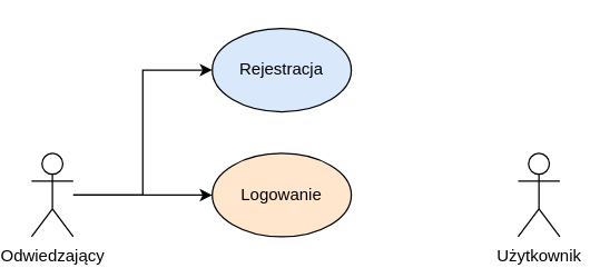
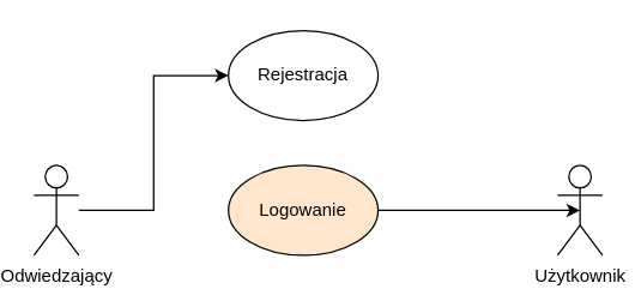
  <mxCell id="0" />
  <mxCell id="1" parent="0" />
- <mxCell id="2" style="edgeStyle=orthogonalEdgeStyle;rounded=0;orthogonalLoop=1;jettySize=auto;html=1;entryX=0;entryY=0.5;entryDx=0;entryDy=0;" edge="1" parent="1" source="4" target="6"><mxGeometry relative="1" as="geometry" /></mxCell>
  <mxCell id="3" style="edgeStyle=orthogonalEdgeStyle;rounded=0;orthogonalLoop=1;jettySize=auto;html=1;entryX=0;entryY=0.5;entryDx=0;entryDy=0;" edge="1" parent="1" source="4" target="8"><mxGeometry relative="1" as="geometry" /></mxCell>
  <mxCell id="4" value="Odwiedzający" style="shape=umlActor;verticalLabelPosition=bottom;verticalAlign=top;html=1;outlineConnect=0;" vertex="1" parent="1"><mxGeometry x="20" y="110" width="30" height="60" as="geometry" /></mxCell>
+ <mxCell id="5" style="edgeStyle=orthogonalEdgeStyle;rounded=0;orthogonalLoop=1;jettySize=auto;html=1;entryX=0.5;entryY=0.5;entryDx=0;entryDy=0;entryPerimeter=0;" edge="1" parent="1" source="6" target="7"><mxGeometry relative="1" as="geometry" /></mxCell>
  <mxCell id="6" value="Logowanie" style="ellipse;whiteSpace=wrap;html=1;fillColor=#ffe6cc;" vertex="1" parent="1"><mxGeometry x="150" y="110" width="100" height="60" as="geometry" /></mxCell>
  <mxCell id="7" value="Użytkownik" style="shape=umlActor;verticalLabelPosition=bottom;verticalAlign=top;html=1;outlineConnect=0;" vertex="1" parent="1"><mxGeometry x="370" y="110" width="30" height="60" as="geometry" /></mxCell>
- <mxCell id="8" value="Rejestracja" style="ellipse;whiteSpace=wrap;html=1;fillColor=#dae8fc;" vertex="1" parent="1"><mxGeometry x="150" y="20" width="100" height="60" as="geometry" /></mxCell>
+ <mxCell id="8" value="Rejestracja" style="ellipse;whiteSpace=wrap;html=1;" vertex="1" parent="1"><mxGeometry x="150" y="20" width="100" height="60" as="geometry" /></mxCell>
